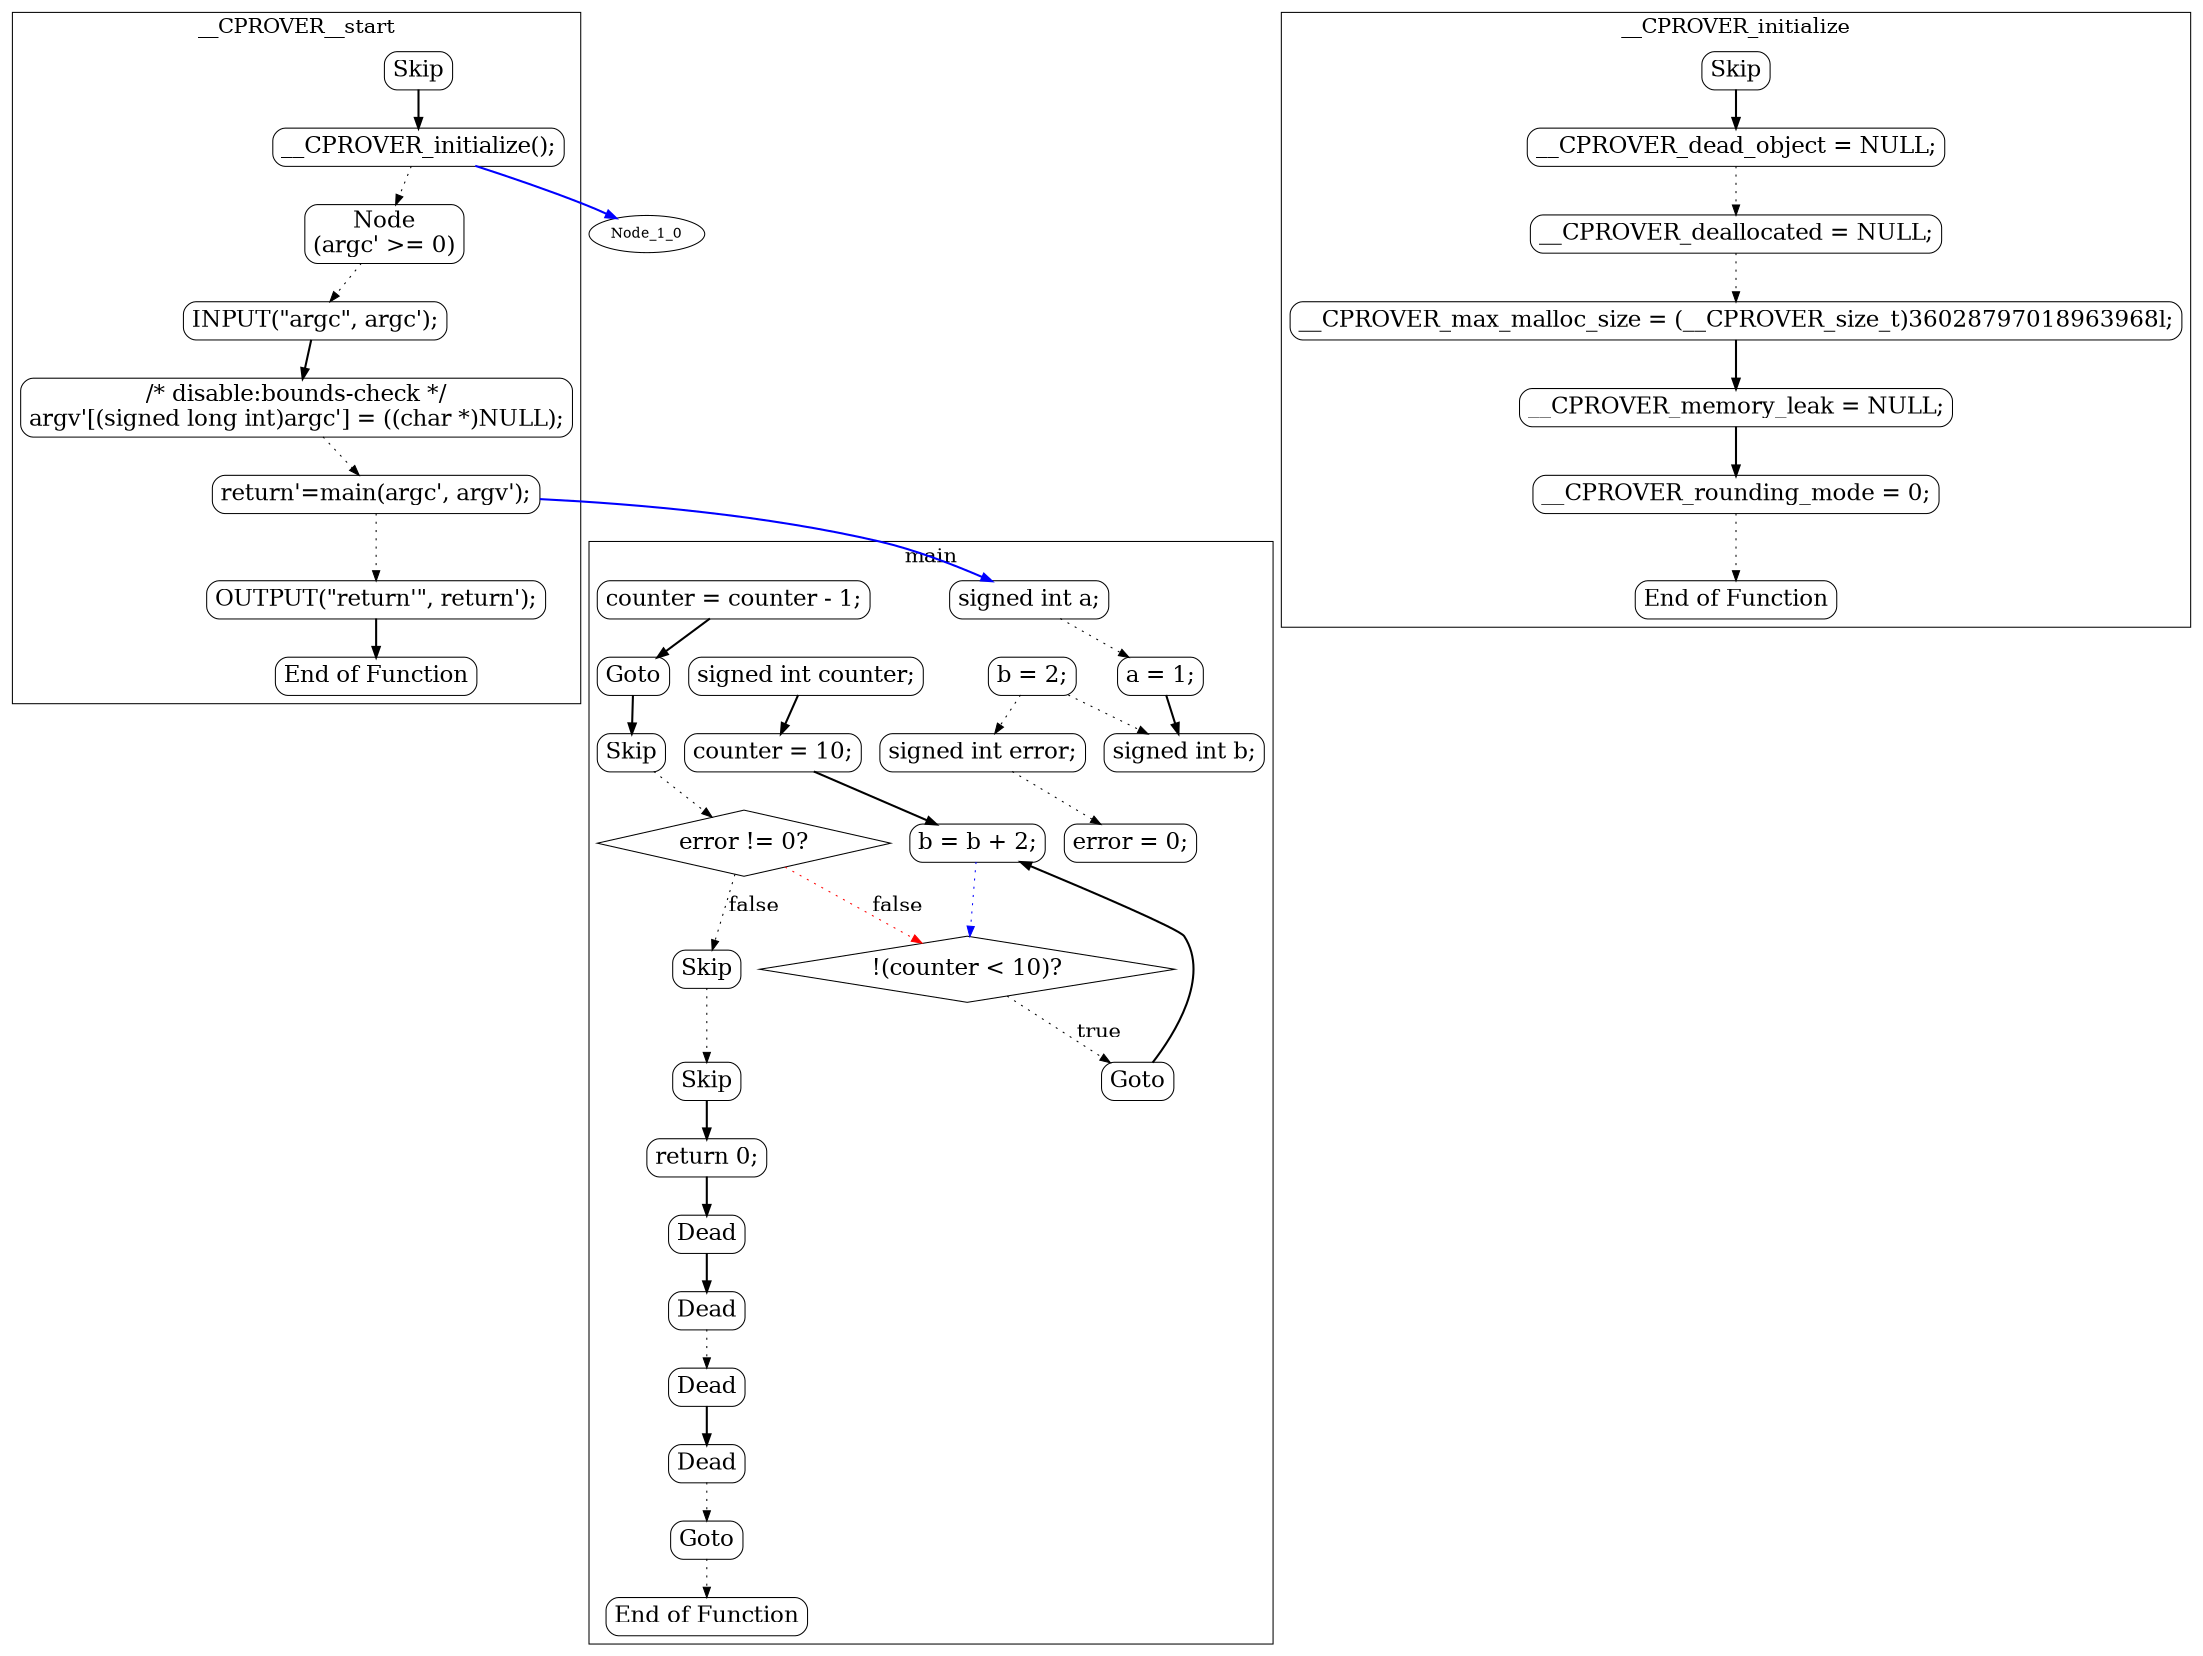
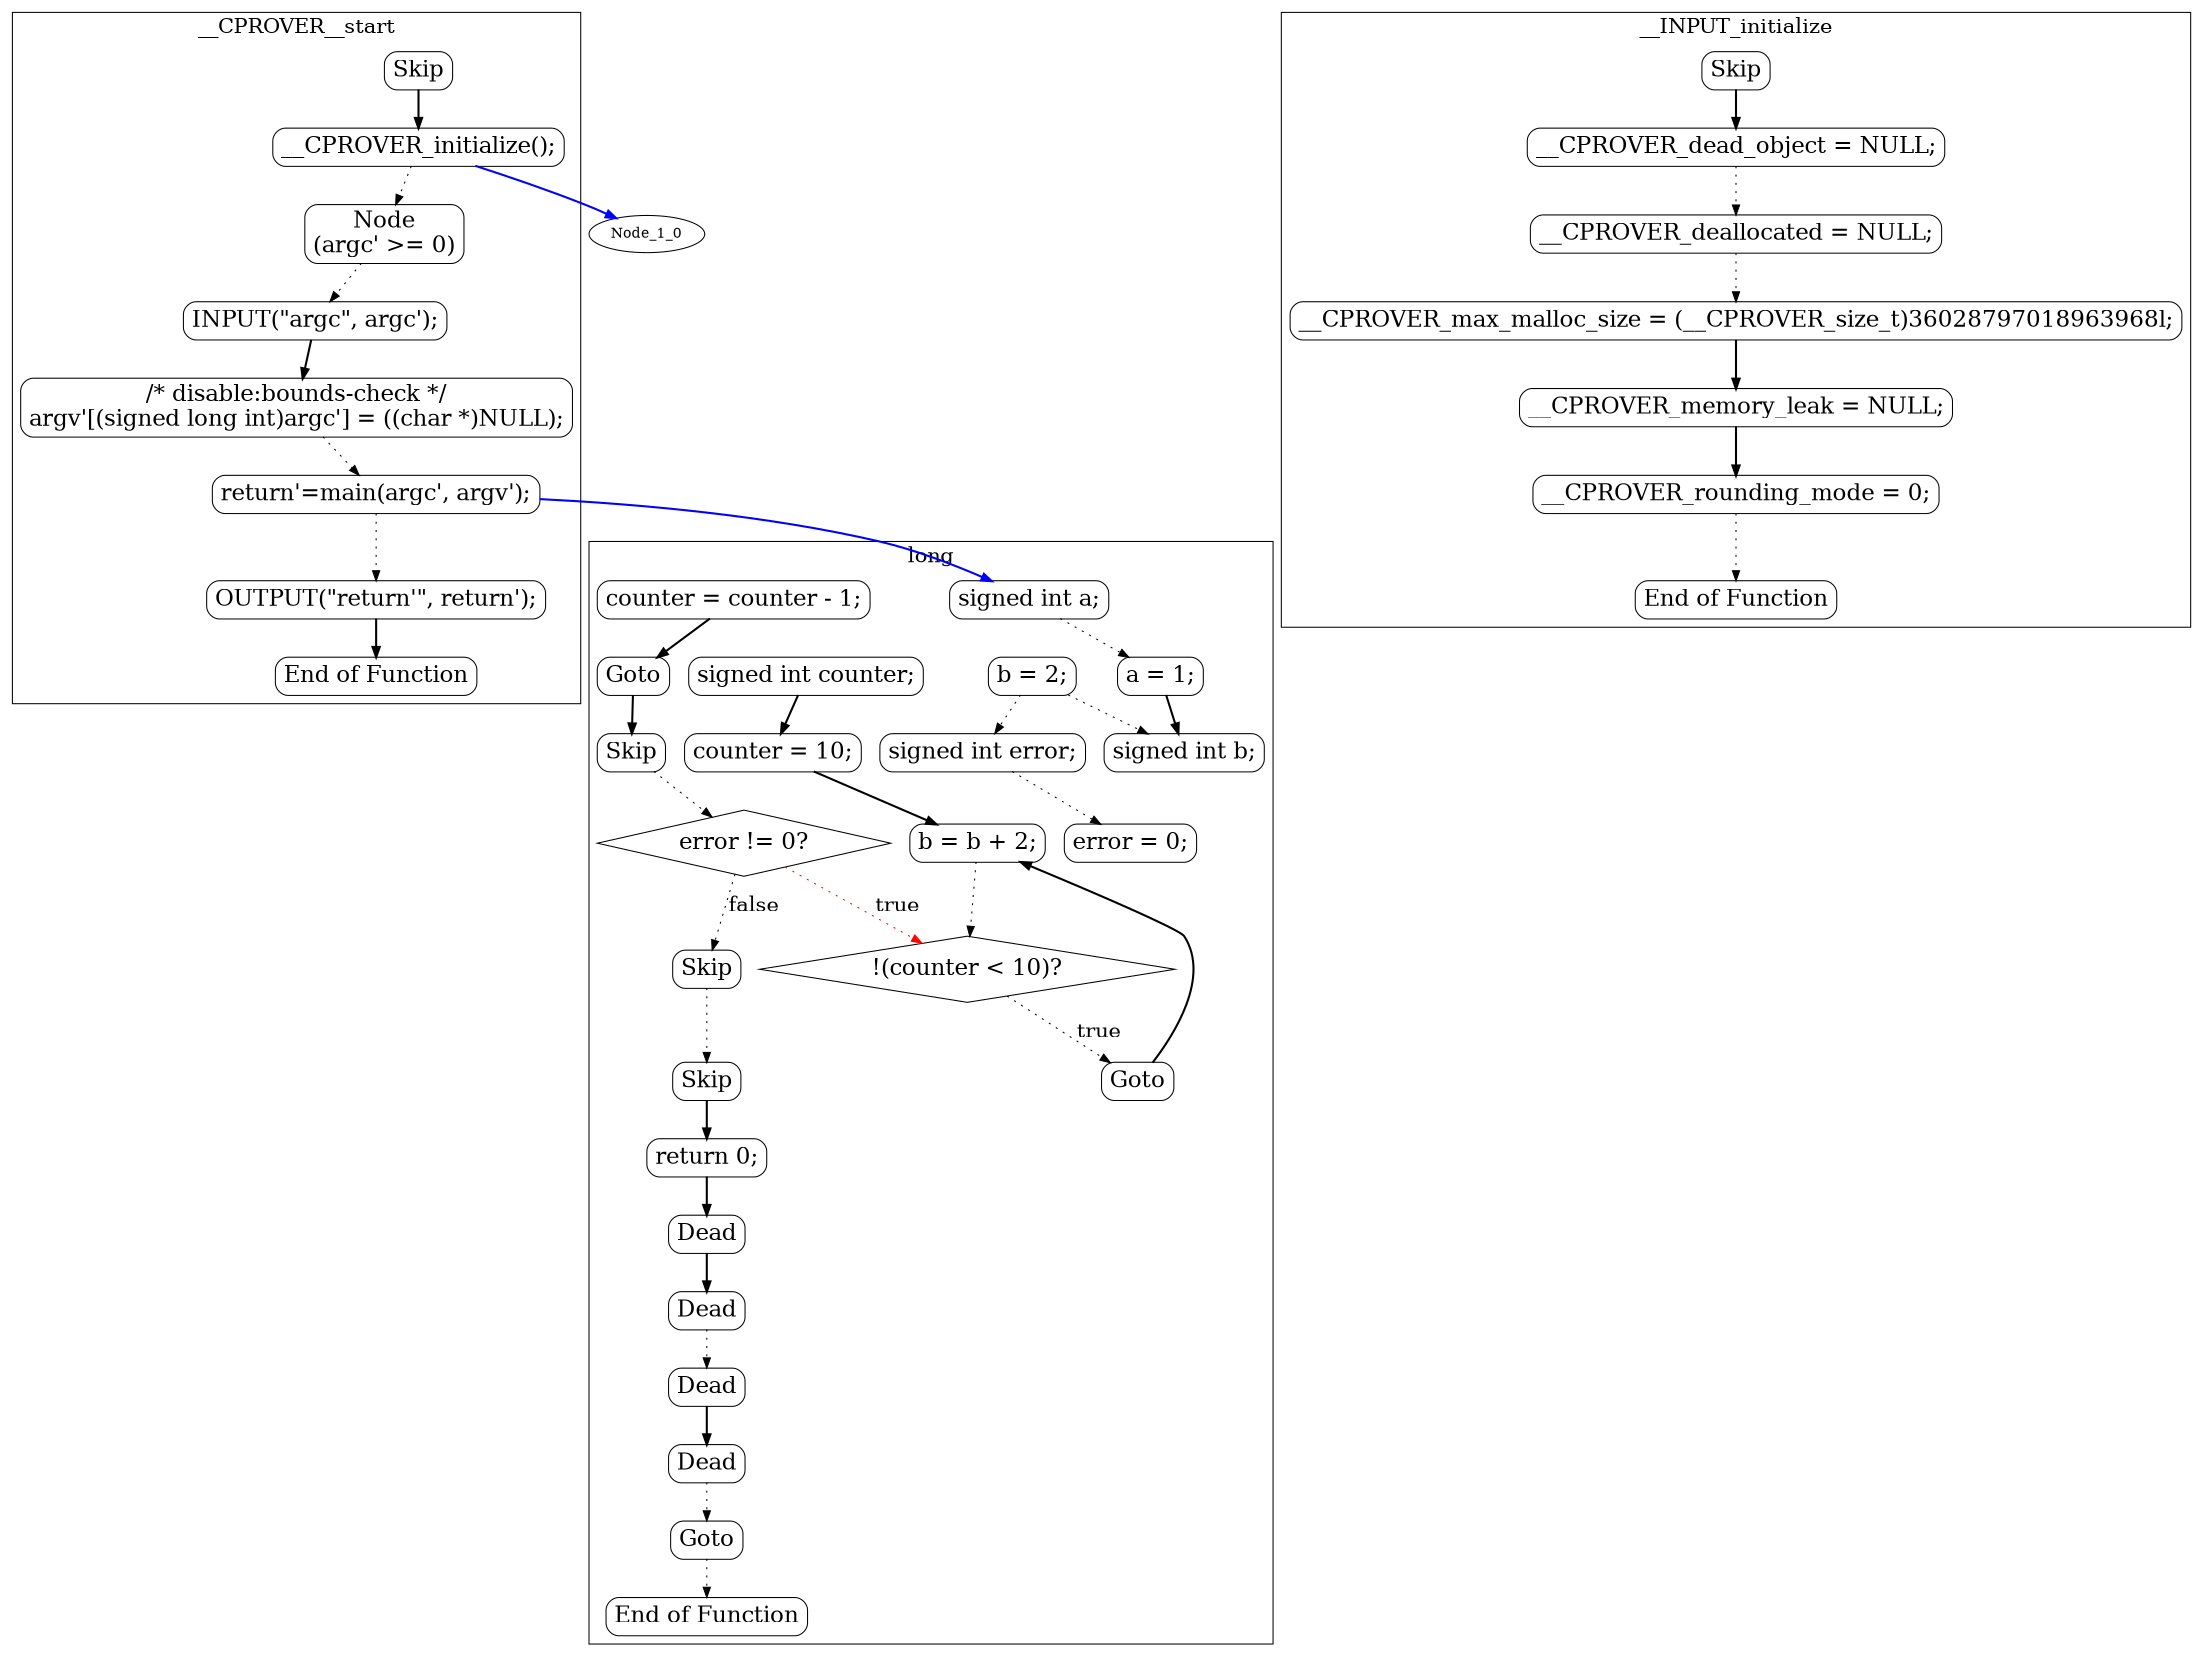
  digraph {
    color=black
    compound=true
    fontsize=20
    node [fontsize=22 shape=Mrecord]
    edge [style=dotted]
    n1 [label="signed int a;"]
    n2 [label="a = 1;"]
    n3 [label="signed int b;"]
    n4 [label="b = 2;"]
    n5 [label="signed int error;"]
    n6 [label="error = 0;"]
    n7 [label="signed int counter;"]
    n8 [label="counter = 10;"]
    n9 [label="b = b + 2;"]
    n10 [label="!(counter \< 10)?" shape=diamond]
    n11 [label=Goto]
    n12 [label="counter = counter - 1;"]
    n13 [label=Goto]
    n14 [label=Skip]
    n15 [label="error != 0?" shape=diamond]
    n16 [label=Skip]
    n17 [label=Skip]
    n18 [label="return 0;"]
    n19 [label=Dead]
    n20 [label=Dead]
    n21 [label=Dead]
    n22 [label=Dead]
    n23 [label=Goto]
    n24 [label="End of Function"]
    n25 [label=Skip]
    n26 [label="__CPROVER_dead_object = NULL;"]
    n27 [label="__CPROVER_deallocated = NULL;"]
    n28 [label="__CPROVER_max_malloc_size = (__CPROVER_size_t)36028797018963968l;"]
    n29 [label="__CPROVER_memory_leak = NULL;"]
    n30 [label="__CPROVER_rounding_mode = 0;"]
    n31 [label="End of Function"]
    n32 [label=Skip]
    n33 [label="__CPROVER_initialize();"]
    n34 [label="Node\n(argc' \>= 0)"]
    n35 [label="INPUT(\"argc\", argc');"]
    n36 [label="/* disable:bounds-check */\nargv'[(signed long int)argc'] = ((char *)NULL);"]
    n37 [label="return'=main(argc', argv');"]
    n38 [label="OUTPUT(\"return'\", return');"]
    n39 [label="End of Function"]
    Node_1_0 [fontsize="" shape=""]
    subgraph cluster_1 {
-     label=main
+     label=long
      n1
      n2
      n3
      n4
      n5
      n6
      n7
      n8
      n9
      n10
      n11
      n12
      n13
      n14
      n15
      n16
      n17
      n18
      n19
      n20
      n21
      n22
      n23
      n24
    }
    subgraph cluster_2 {
-     label=__CPROVER_initialize
+     label=__INPUT_initialize
      n25
      n26
      n27
      n28
      n29
      n30
      n31
    }
    subgraph cluster_3 {
      label=__CPROVER__start
      n32
      n33
      n34
      n35
      n36
      n37
      n38
      n39
    }
    n1 -> n2
    n2 -> n3 [style=bold]
    n4 -> n3
    n4 -> n5
    n5 -> n6
    n7 -> n8 [style=bold]
    n8 -> n9 [style=bold]
-   n9 -> n10 [color=blue]
+   n9 -> n10
    n10 -> n11 [fontsize=20 label=true]
    n11 -> n9 [style=bold]
    n12 -> n13 [style=bold]
    n13 -> n14 [style=bold]
    n14 -> n15
-   n15 -> n10 [color=red fontsize=20 label=false]
+   n15 -> n10 [color=red fontsize=20 label=true]
    n15 -> n16 [fontsize=20 label=false]
    n16 -> n17
    n17 -> n18 [style=bold]
    n18 -> n19 [style=bold]
    n19 -> n20 [style=bold]
    n20 -> n21
    n21 -> n22 [style=bold]
    n22 -> n23
    n23 -> n24
    n25 -> n26 [style=bold]
    n26 -> n27
    n27 -> n28
    n28 -> n29 [style=bold]
    n29 -> n30 [style=bold]
    n30 -> n31
    n32 -> n33 [style=bold]
    n33 -> n34
    n33 -> Node_1_0 [color=blue style=bold]
    n34 -> n35
    n35 -> n36 [style=bold]
    n36 -> n37
    n37 -> n1 [color=blue style=bold]
    n37 -> n38
    n38 -> n39 [style=bold]
  }
